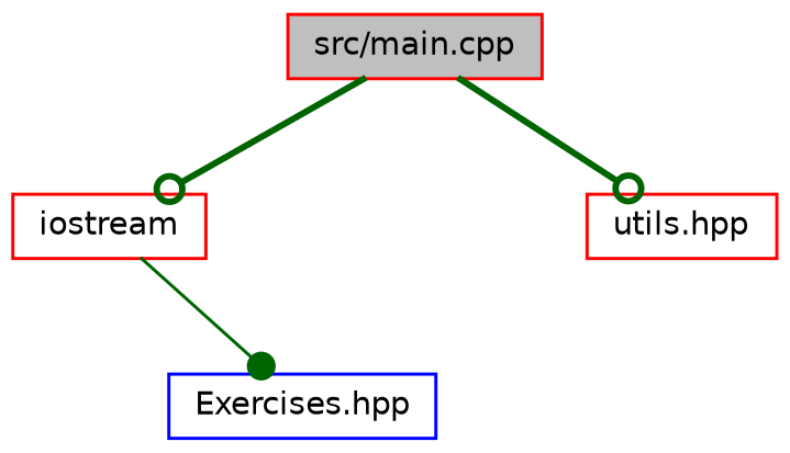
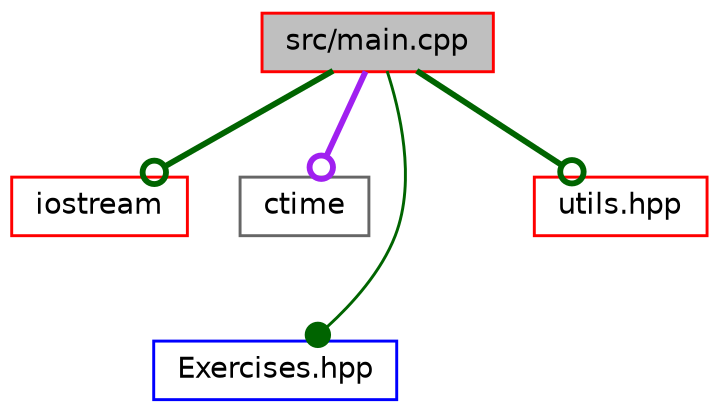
  digraph {
    node [color=red fillcolor=white fontname=Helvetica fontsize=10 shape=record style=filled]
    edge [arrowhead=odot color=darkgreen fontname=Helvetica fontsize=10 labelfontname=Helvetica labelfontsize=10 style=bold]
    n1 [fillcolor=grey75 fontcolor=black height=0.2 label="src/main.cpp" width=0.4]
    n2 [height=0.2 label=iostream width=0.4]
+   n3 [color=gray40 height=0.2 label=ctime width=0.4]
    n4 [color=blue height=0.2 label="Exercises.hpp" width=0.4]
    n5 [height=0.2 label="utils.hpp" width=0.4]
    n1 -> n2
-   n2 -> n4 [arrowhead=dot style=solid]
+   n1 -> n3 [color=purple]
+   n1 -> n4 [arrowhead=dot style=solid]
    n1 -> n5
  }
